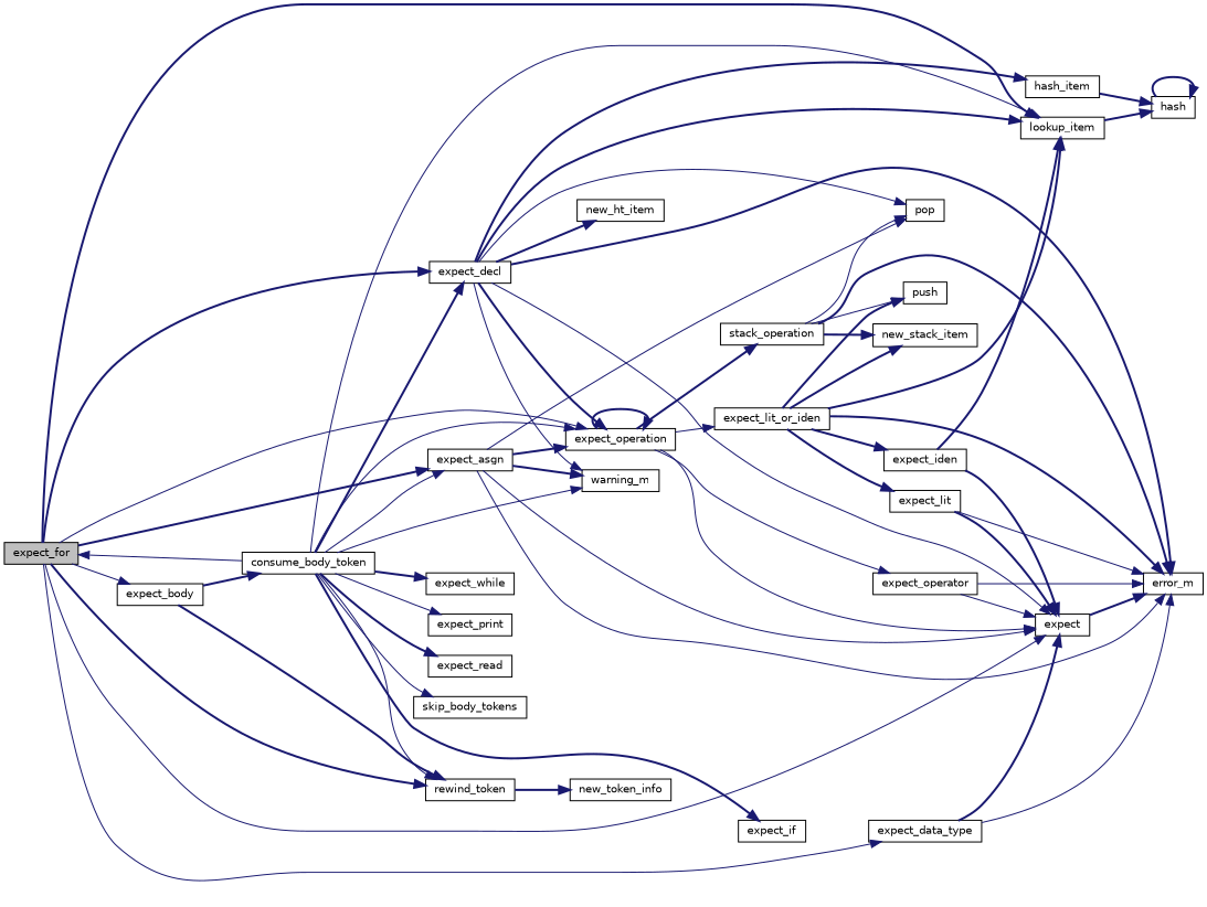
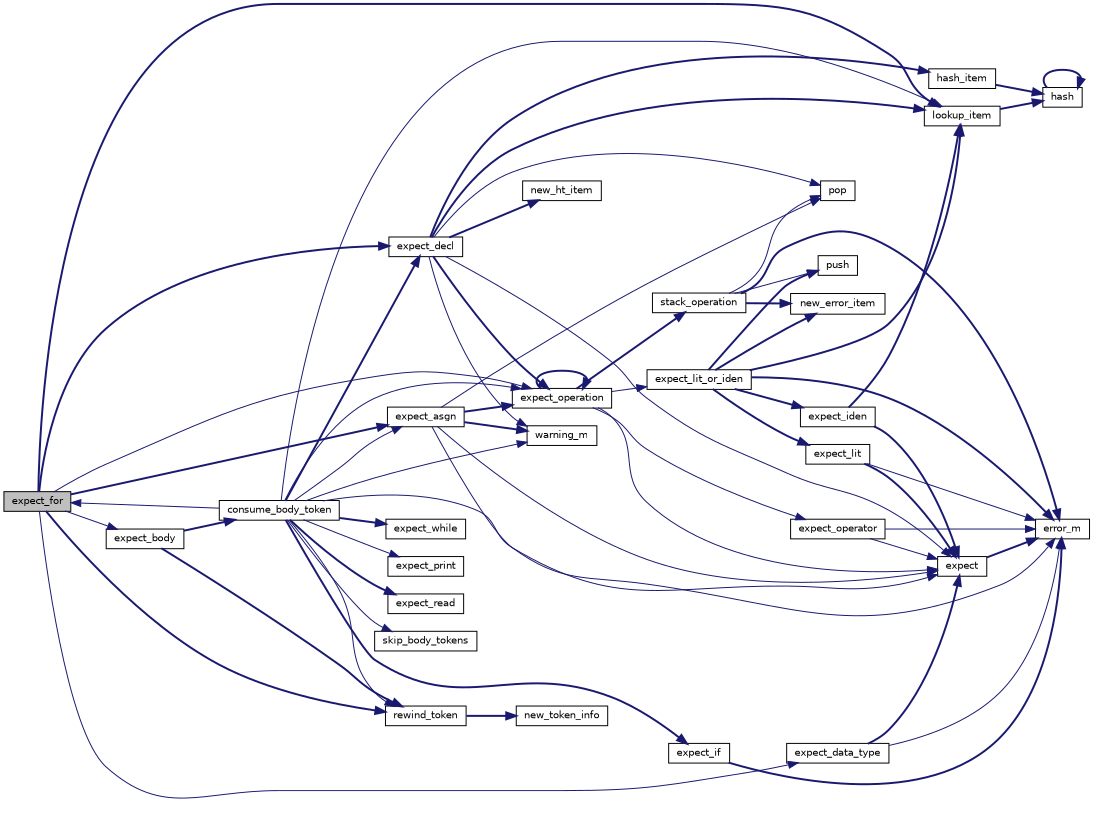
  digraph {
    rankdir=LR
    node [color=black fillcolor=white fontname=Helvetica fontsize=10 shape=record style=filled]
    edge [color=midnightblue fontname=Helvetica fontsize=10 labelfontname=Helvetica labelfontsize=10 style=bold]
    n1 [fillcolor=grey75 fontcolor=black height=0.2 label=expect_for width=0.4]
    n2 [height=0.2 label=expect width=0.4]
    n3 [height=0.2 label=expect_data_type width=0.4]
    n4 [height=0.2 label=expect_decl width=0.4]
    n5 [height=0.2 label=lookup_item width=0.4]
    n6 [height=0.2 label=expect_operation width=0.4]
    n7 [height=0.2 label=expect_asgn width=0.4]
    n8 [height=0.2 label=rewind_token width=0.4]
    n9 [height=0.2 label=expect_body width=0.4]
    n10 [height=0.2 label=error_m width=0.4]
    n11 [height=0.2 label=pop width=0.4]
    n12 [height=0.2 label=warning_m width=0.4]
    n13 [height=0.2 label=new_ht_item width=0.4]
    n14 [height=0.2 label=hash_item width=0.4]
    n15 [height=0.2 label=hash width=0.4]
    n16 [height=0.2 label=expect_lit_or_iden width=0.4]
    n17 [height=0.2 label=expect_operator width=0.4]
    n18 [height=0.2 label=stack_operation width=0.4]
    n19 [height=0.2 label=new_token_info width=0.4]
    n20 [height=0.2 label=consume_body_token width=0.4]
    n21 [height=0.2 label=expect_lit width=0.4]
-   n22 [height=0.2 label=new_stack_item width=0.4]
+   n22 [height=0.2 label=new_error_item width=0.4]
    n23 [height=0.2 label=push width=0.4]
    n24 [height=0.2 label=expect_iden width=0.4]
    n25 [height=0.2 label=expect_if width=0.4]
    n26 [height=0.2 label=expect_while width=0.4]
    n27 [height=0.2 label=expect_print width=0.4]
    n28 [height=0.2 label=expect_read width=0.4]
    n29 [height=0.2 label=skip_body_tokens width=0.4]
-   n1 -> n2 [style=solid]
+   n20 -> n2 [style=solid]
    n1 -> n3 [style=solid]
    n1 -> n4
    n1 -> n5
    n1 -> n6 [style=solid]
    n1 -> n7
    n1 -> n8
    n1 -> n9 [style=solid]
    n2 -> n10
    n3 -> n2
    n3 -> n10 [style=solid]
    n4 -> n2 [style=solid]
    n4 -> n5
    n4 -> n6
-   n4 -> n10
+   n25 -> n10
    n4 -> n11 [style=solid]
    n4 -> n12 [style=solid]
    n4 -> n13
    n4 -> n14
    n5 -> n15
    n6 -> n2 [style=solid]
    n6 -> n6
    n6 -> n16 [style=solid]
    n6 -> n17 [style=solid]
    n6 -> n18
    n7 -> n2 [style=solid]
    n7 -> n6
    n7 -> n10 [style=solid]
    n7 -> n11 [style=solid]
    n7 -> n12
    n8 -> n19
    n9 -> n8
    n9 -> n20
    n14 -> n15
    n15 -> n15
    n16 -> n5
    n16 -> n10
    n16 -> n21
    n16 -> n22
    n16 -> n23
    n16 -> n24
    n17 -> n2 [style=solid]
    n17 -> n10 [style=solid]
    n18 -> n10
    n18 -> n11 [style=solid]
    n18 -> n22
    n18 -> n23 [style=solid]
    n20 -> n1 [style=solid]
    n20 -> n4
    n20 -> n5 [style=solid]
    n20 -> n6 [style=solid]
    n20 -> n7 [style=solid]
    n20 -> n8 [style=solid]
    n20 -> n12 [style=solid]
    n20 -> n25
    n20 -> n26
    n20 -> n27 [style=solid]
    n20 -> n28
    n20 -> n29 [style=solid]
    n21 -> n2
    n21 -> n10 [style=solid]
    n24 -> n2
    n24 -> n5
  }
